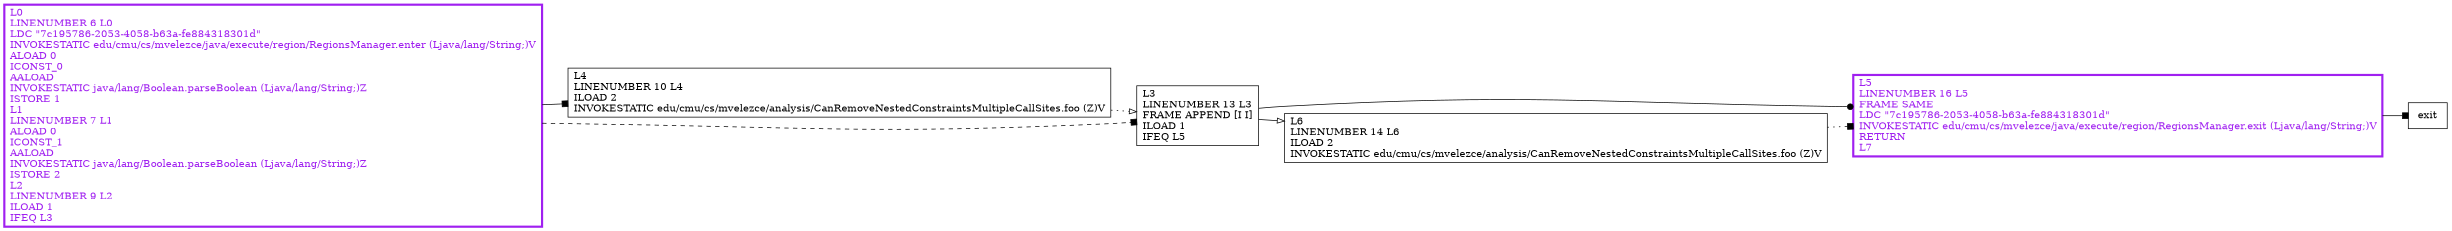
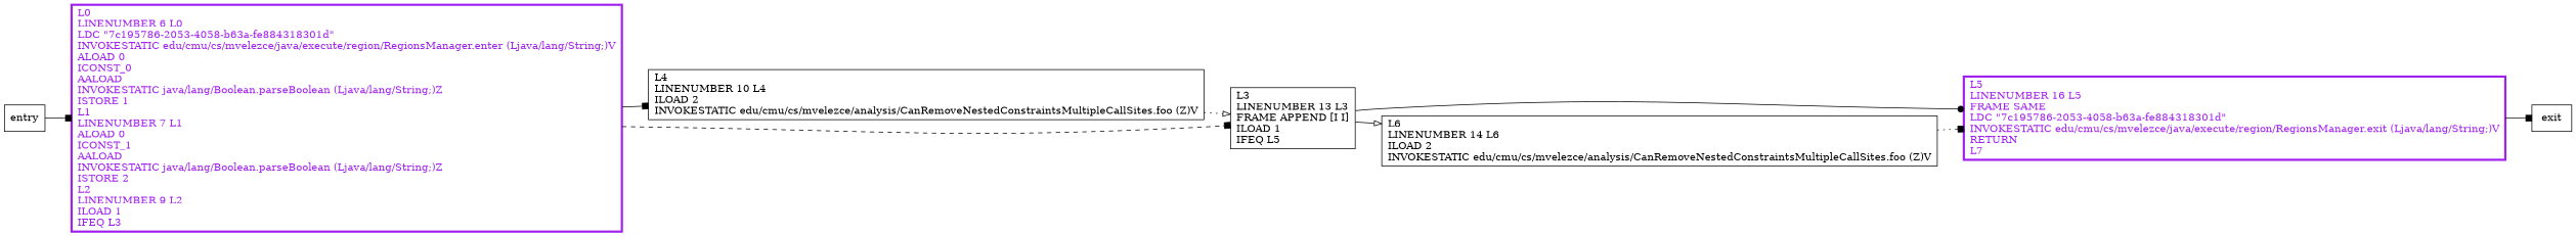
  digraph {
    rankdir=LR
    node [shape=record]
    edge [style=solid arrowhead=box]
    n1 [label="L4\lLINENUMBER 10 L4\lILOAD 2\lINVOKESTATIC edu/cmu/cs/mvelezce/analysis/CanRemoveNestedConstraintsMultipleCallSites.foo (Z)V\l"]
    n2 [label="L3\lLINENUMBER 13 L3\lFRAME APPEND [I I]\lILOAD 1\lIFEQ L5\l"]
    n3 [color=purple fontcolor=purple label="L5\lLINENUMBER 16 L5\lFRAME SAME\lLDC \"7c195786-2053-4058-b63a-fe884318301d\"\lINVOKESTATIC edu/cmu/cs/mvelezce/java/execute/region/RegionsManager.exit (Ljava/lang/String;)V\lRETURN\lL7\l" penwidth=3]
    n4 [label="L6\lLINENUMBER 14 L6\lILOAD 2\lINVOKESTATIC edu/cmu/cs/mvelezce/analysis/CanRemoveNestedConstraintsMultipleCallSites.foo (Z)V\l"]
    exit
    n6 [color=purple fontcolor=purple label="L0\lLINENUMBER 6 L0\lLDC \"7c195786-2053-4058-b63a-fe884318301d\"\lINVOKESTATIC edu/cmu/cs/mvelezce/java/execute/region/RegionsManager.enter (Ljava/lang/String;)V\lALOAD 0\lICONST_0\lAALOAD\lINVOKESTATIC java/lang/Boolean.parseBoolean (Ljava/lang/String;)Z\lISTORE 1\lL1\lLINENUMBER 7 L1\lALOAD 0\lICONST_1\lAALOAD\lINVOKESTATIC java/lang/Boolean.parseBoolean (Ljava/lang/String;)Z\lISTORE 2\lL2\lLINENUMBER 9 L2\lILOAD 1\lIFEQ L3\l" penwidth=3]
+   entry
    n1 -> n2 [style=dotted arrowhead=onormal]
    n2 -> n3 [arrowhead=dot]
    n2 -> n4 [arrowhead=onormal]
    n3 -> exit
    n4 -> n3 [style=dotted]
    n6 -> n1
    n6 -> n2 [style=dashed]
+   entry -> n6
  }
